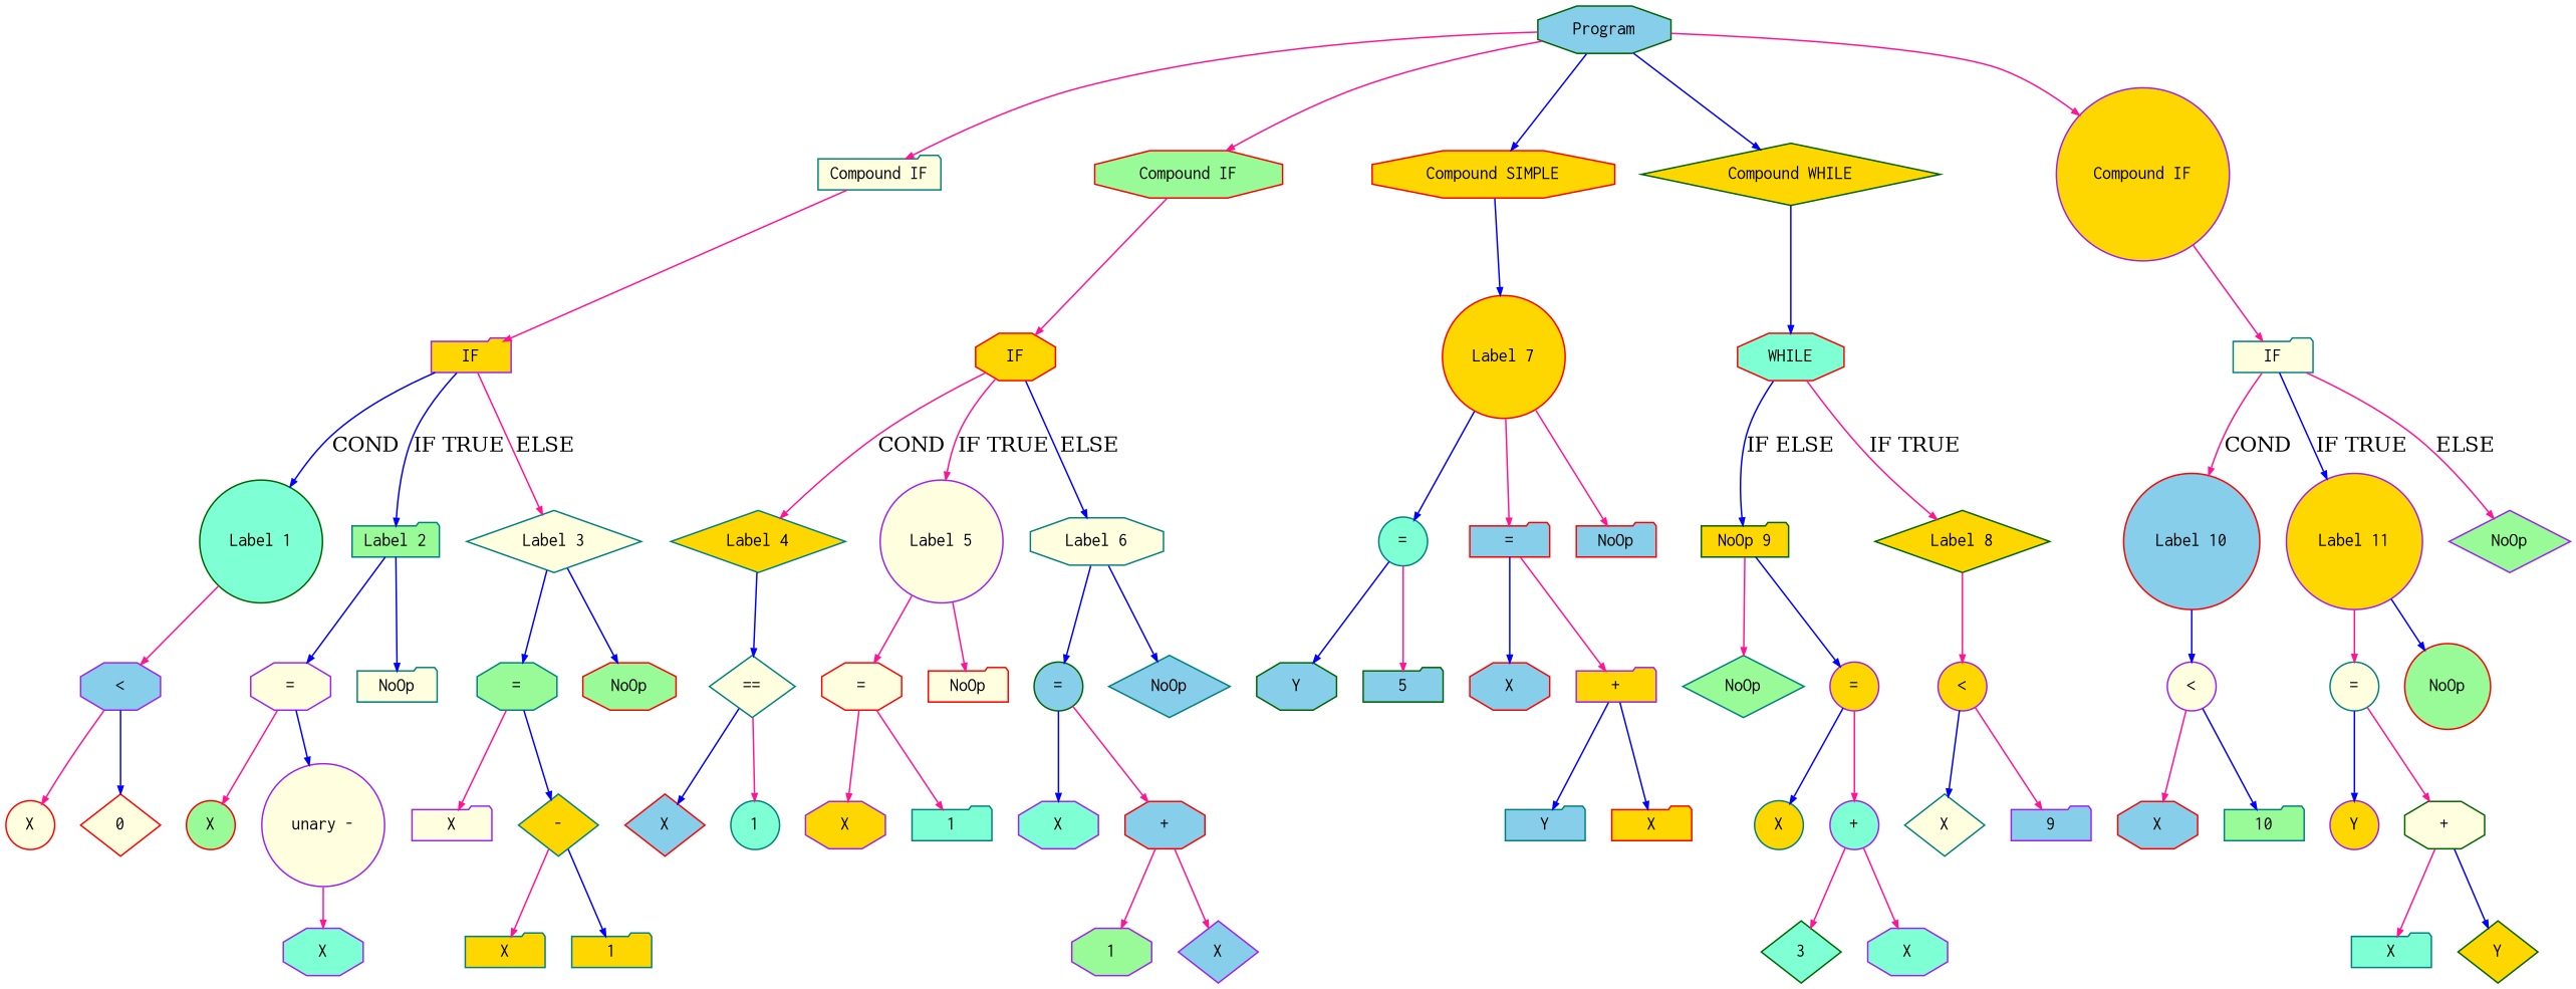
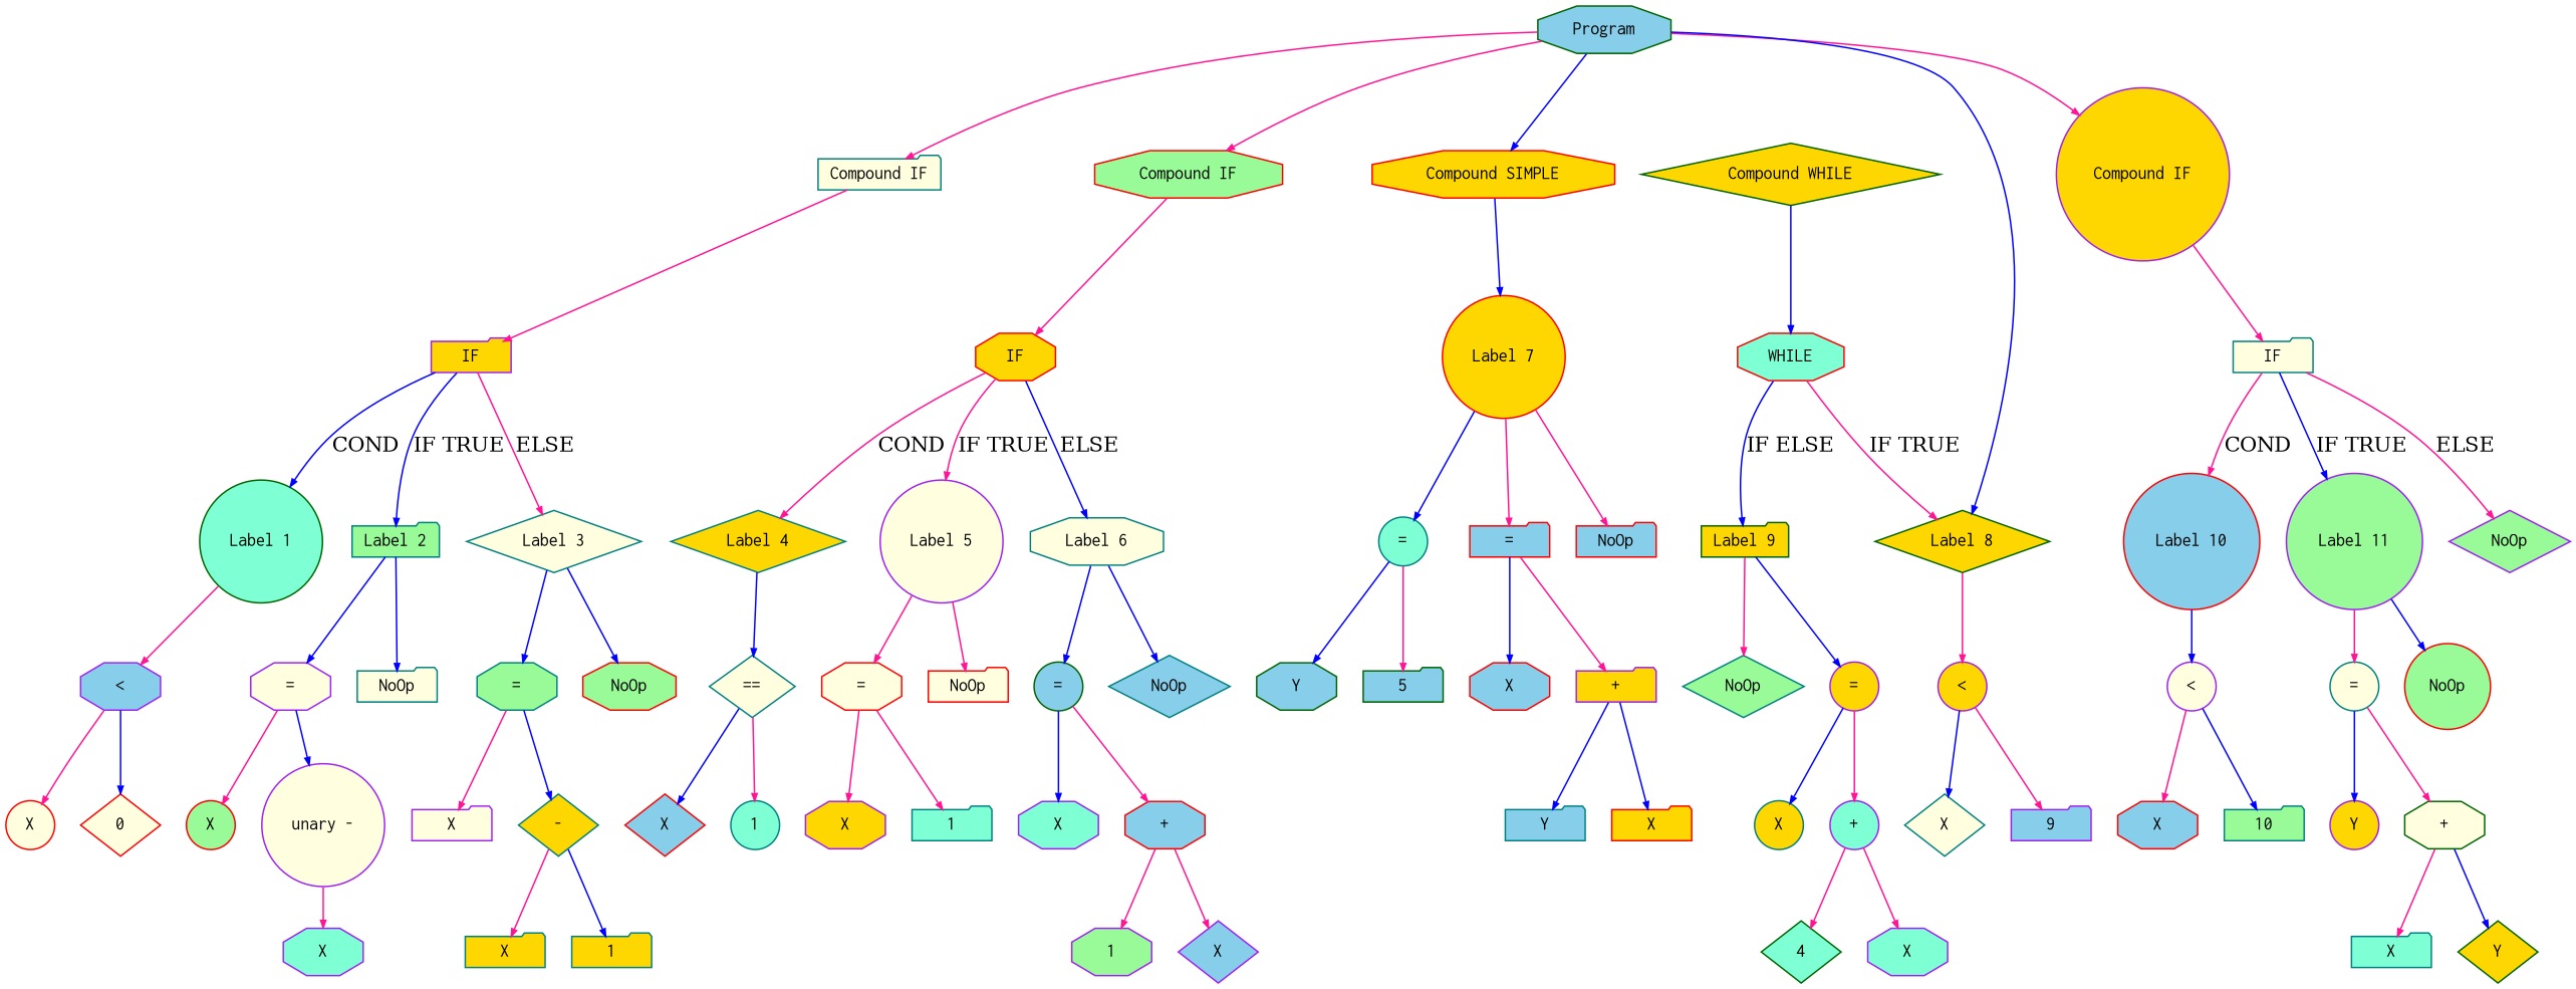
  digraph {
    ranksep=.3
    node [color=teal fillcolor=gold fontname=Courier fontsize=12 shape=octagon style=filled]
    edge [arrowsize=.5 color=deeppink]
    n1 [color=darkgreen fillcolor=skyblue height=.1 label=Program]
    n2 [fillcolor=lightyellow height=.1 label="Compound IF" shape=folder]
    n3 [color=red fillcolor=palegreen height=.1 label="Compound IF"]
    n4 [color=red height=.1 label="Compound SIMPLE"]
    n5 [color=darkgreen height=.1 label="Compound WHILE" shape=diamond]
    n6 [color=purple height=.1 label="Compound IF" shape=circle]
    n7 [color=purple height=.1 label=IF shape=folder]
    n8 [color=red height=.1 label=IF]
    n9 [color=red height=.1 label="Label 7" shape=circle]
    n10 [color=red fillcolor=aquamarine height=.1 label=WHILE]
    n11 [fillcolor=lightyellow height=.1 label=IF shape=folder]
    n12 [color=darkgreen fillcolor=aquamarine height=.1 label="Label 1" shape=circle]
    n13 [fillcolor=palegreen height=.1 label="Label 2" shape=folder]
    n14 [fillcolor=lightyellow height=.1 label="Label 3" shape=diamond]
    n15 [color=purple fillcolor=skyblue height=.1 label="<"]
    n16 [color=purple fillcolor=lightyellow height=.1 label="="]
    n17 [fillcolor=lightyellow height=.1 label=NoOp shape=folder]
    n18 [fillcolor=palegreen height=.1 label="="]
    n19 [color=red fillcolor=palegreen height=.1 label=NoOp]
    n20 [color=red fillcolor=lightyellow height=.1 label=X shape=circle]
    n21 [color=red fillcolor=lightyellow height=.1 label=0 shape=diamond]
    n22 [color=red fillcolor=palegreen height=.1 label=X shape=circle]
    n23 [color=purple fillcolor=lightyellow height=.1 label="unary -" shape=circle]
    n24 [color=purple fillcolor=aquamarine height=.1 label=X]
    n25 [color=purple fillcolor=lightyellow height=.1 label=X shape=folder]
    n26 [height=.1 label="-" shape=diamond]
    n27 [height=.1 label=1 shape=folder]
    n28 [height=.1 label=X shape=folder]
    n29 [height=.1 label="Label 4" shape=diamond]
    n30 [color=purple fillcolor=lightyellow height=.1 label="Label 5" shape=circle]
    n31 [fillcolor=lightyellow height=.1 label="Label 6"]
    n32 [fillcolor=lightyellow height=.1 label="==" shape=diamond]
    n33 [color=red fillcolor=lightyellow height=.1 label="="]
    n34 [color=red fillcolor=lightyellow height=.1 label=NoOp shape=folder]
    n35 [color=darkgreen fillcolor=skyblue height=.1 label="=" shape=circle]
    n36 [fillcolor=skyblue height=.1 label=NoOp shape=diamond]
    n37 [color=red fillcolor=skyblue height=.1 label=X shape=diamond]
    n38 [fillcolor=aquamarine height=.1 label=1 shape=circle]
    n39 [color=purple height=.1 label=X]
    n40 [fillcolor=aquamarine height=.1 label=1 shape=folder]
    n41 [color=purple fillcolor=aquamarine height=.1 label=X]
    n42 [color=red fillcolor=skyblue height=.1 label="+"]
    n43 [color=purple fillcolor=skyblue height=.1 label=X shape=diamond]
    n44 [color=purple fillcolor=palegreen height=.1 label=1]
    n45 [fillcolor=aquamarine height=.1 label="=" shape=circle]
    n46 [color=red fillcolor=skyblue height=.1 label="=" shape=folder]
    n47 [color=red fillcolor=skyblue height=.1 label=NoOp shape=folder]
    n48 [color=darkgreen fillcolor=skyblue height=.1 label=Y]
    n49 [color=darkgreen fillcolor=skyblue height=.1 label=5 shape=folder]
    n50 [color=red fillcolor=skyblue height=.1 label=X]
    n51 [color=purple height=.1 label="+" shape=folder]
    n52 [fillcolor=skyblue height=.1 label=Y shape=folder]
    n53 [color=red height=.1 label=X shape=folder]
    n54 [color=darkgreen height=.1 label="Label 8" shape=diamond]
-   n55 [color=darkgreen height=.1 label="NoOp 9" shape=folder]
+   n55 [color=darkgreen height=.1 label="Label 9" shape=folder]
    n56 [color=purple height=.1 label="<" shape=circle]
    n57 [color=purple height=.1 label="=" shape=circle]
    n58 [fillcolor=palegreen height=.1 label=NoOp shape=diamond]
    n59 [fillcolor=lightyellow height=.1 label=X shape=diamond]
    n60 [color=purple fillcolor=skyblue height=.1 label=9 shape=folder]
    n61 [height=.1 label=X shape=circle]
    n62 [color=purple fillcolor=aquamarine height=.1 label="+" shape=circle]
    n63 [color=purple fillcolor=aquamarine height=.1 label=X]
-   n64 [color=darkgreen fillcolor=aquamarine height=.1 label=3 shape=diamond]
+   n64 [color=darkgreen fillcolor=aquamarine height=.1 label=4 shape=diamond]
    n65 [color=red fillcolor=skyblue height=.1 label="Label 10" shape=circle]
-   n66 [color=purple height=.1 label="Label 11" shape=circle]
+   n66 [color=purple fillcolor=palegreen height=.1 label="Label 11" shape=circle]
    n67 [color=purple fillcolor=palegreen height=.1 label=NoOp shape=diamond]
    n68 [color=purple fillcolor=lightyellow height=.1 label="<" shape=circle]
    n69 [fillcolor=lightyellow height=.1 label="=" shape=circle]
    n70 [color=red fillcolor=palegreen height=.1 label=NoOp shape=circle]
    n71 [color=red fillcolor=skyblue height=.1 label=X]
    n72 [fillcolor=palegreen height=.1 label=10 shape=folder]
    n73 [color=purple height=.1 label=Y shape=circle]
    n74 [color=darkgreen fillcolor=lightyellow height=.1 label="+"]
    n75 [color=darkgreen height=.1 label=Y shape=diamond]
    n76 [fillcolor=aquamarine height=.1 label=X shape=folder]
    n1 -> n2
    n1 -> n3
    n1 -> n4 [color=blue]
-   n1 -> n5 [color=blue]
+   n1 -> n54 [color=blue]
    n1 -> n6
    n2 -> n7
    n3 -> n8
    n4 -> n9 [color=blue]
    n5 -> n10 [color=blue]
    n6 -> n11
    n7 -> n12 [color=blue label=COND]
    n7 -> n13 [color=blue label="IF TRUE"]
    n7 -> n14 [label=ELSE]
    n8 -> n29 [label=COND]
    n8 -> n30 [label="IF TRUE"]
    n8 -> n31 [color=blue label=ELSE]
    n9 -> n45 [color=blue]
    n9 -> n46
    n9 -> n47
    n10 -> n54 [label="IF TRUE"]
    n10 -> n55 [color=blue label="IF ELSE"]
    n11 -> n65 [label=COND]
    n11 -> n66 [color=blue label="IF TRUE"]
    n11 -> n67 [label=ELSE]
    n12 -> n15
    n13 -> n16 [color=blue]
    n13 -> n17 [color=blue]
    n14 -> n18 [color=blue]
    n14 -> n19 [color=blue]
    n15 -> n20
    n15 -> n21 [color=blue]
    n16 -> n22
    n16 -> n23 [color=blue]
    n18 -> n25
    n18 -> n26 [color=blue]
    n23 -> n24
    n26 -> n27 [color=blue]
    n26 -> n28
    n29 -> n32 [color=blue]
    n30 -> n33
    n30 -> n34
    n31 -> n35 [color=blue]
    n31 -> n36 [color=blue]
    n32 -> n37 [color=blue]
    n32 -> n38
    n33 -> n39
    n33 -> n40
    n35 -> n41 [color=blue]
    n35 -> n42
    n42 -> n43
    n42 -> n44
    n45 -> n48 [color=blue]
    n45 -> n49
    n46 -> n50 [color=blue]
    n46 -> n51
    n51 -> n52 [color=blue]
    n51 -> n53 [color=blue]
    n54 -> n56
    n55 -> n57 [color=blue]
    n55 -> n58
    n56 -> n59 [color=blue]
    n56 -> n60
    n57 -> n61 [color=blue]
    n57 -> n62
    n62 -> n63
    n62 -> n64
    n65 -> n68 [color=blue]
    n66 -> n69
    n66 -> n70 [color=blue]
    n68 -> n71
    n68 -> n72 [color=blue]
    n69 -> n73 [color=blue]
    n69 -> n74
    n74 -> n75 [color=blue]
    n74 -> n76
  }
